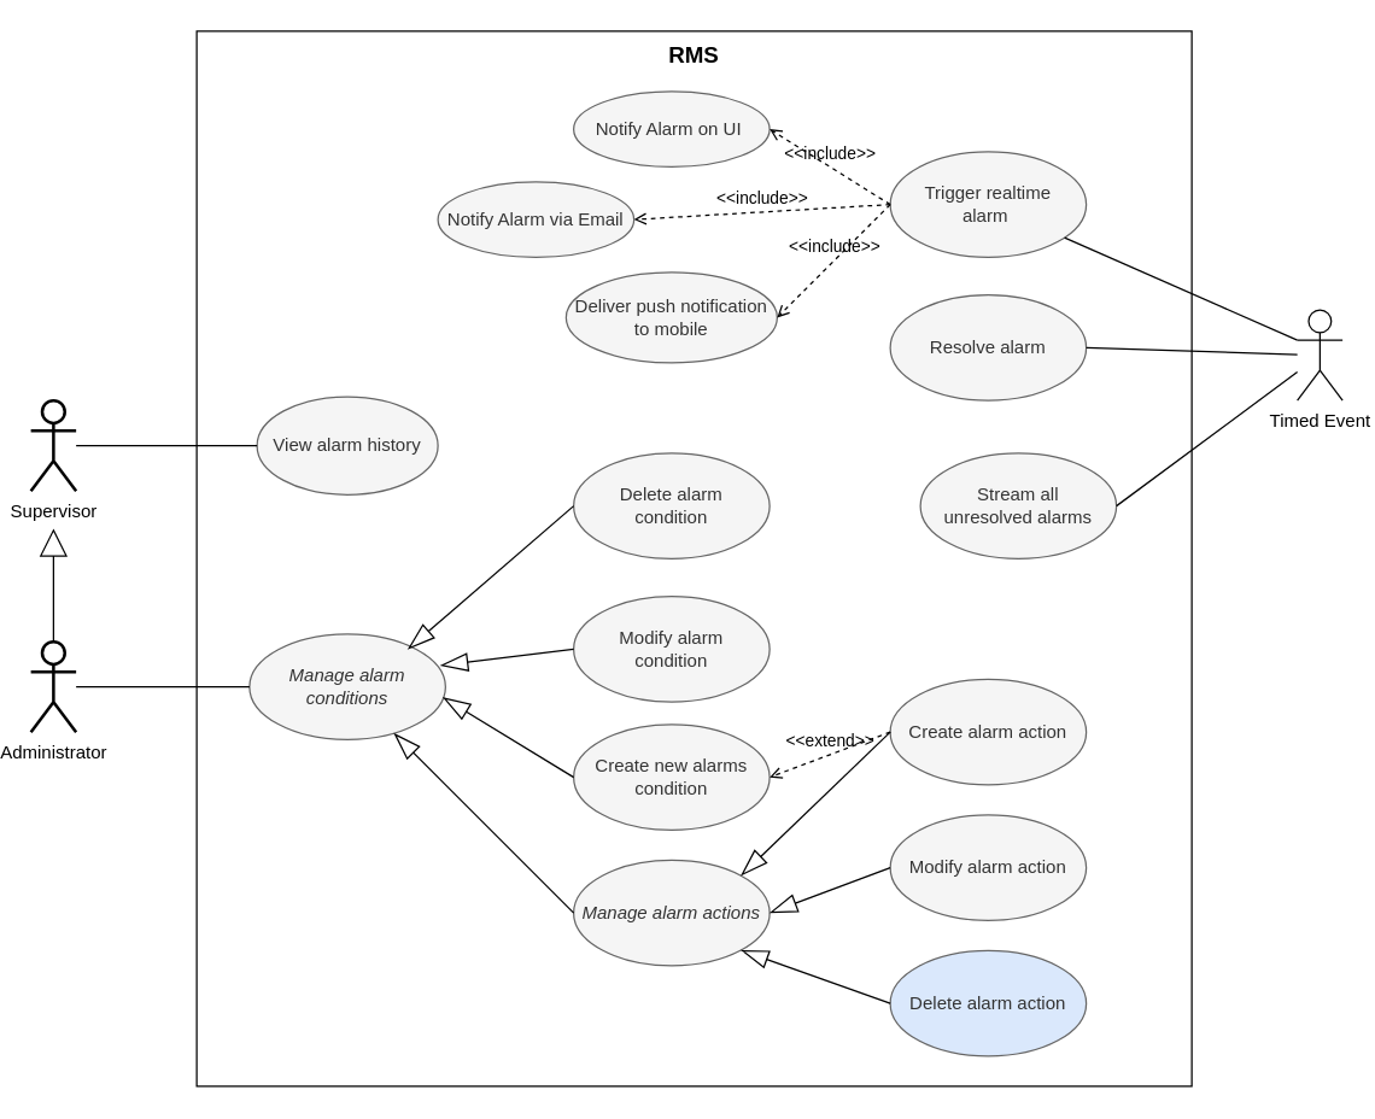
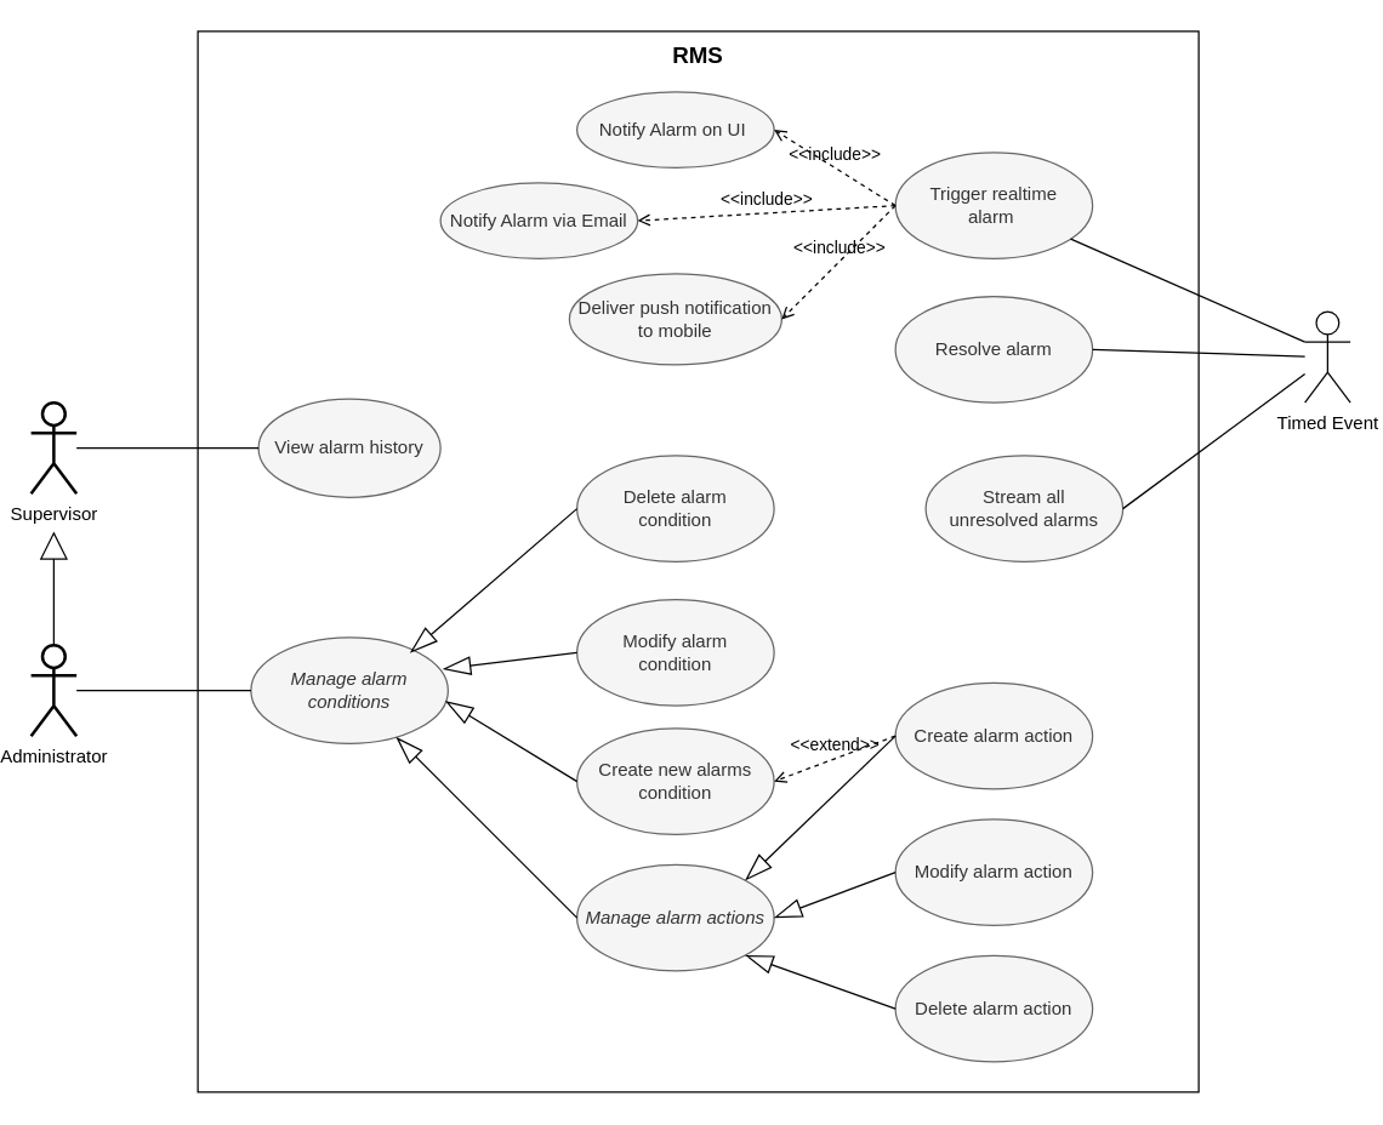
  <mxCell id="0" />
  <mxCell id="1" parent="0" />
  <mxCell id="2" value="&lt;b&gt;&lt;font style=&quot;font-size: 15px;&quot;&gt;RMS&lt;/font&gt;&lt;/b&gt;" style="rounded=0;whiteSpace=wrap;html=1;horizontal=1;verticalAlign=top;" parent="1" vertex="1"><mxGeometry x="130" y="20" width="660" height="700" as="geometry" /></mxCell>
  <mxCell id="3" value="View alarm history" style="ellipse;whiteSpace=wrap;html=1;fillColor=#f5f5f5;fontColor=#333333;strokeColor=#666666;" parent="1" vertex="1"><mxGeometry x="170" y="262.5" width="120" height="65" as="geometry" /></mxCell>
  <mxCell id="4" value="Notify Alarm on UI&amp;nbsp;" style="ellipse;whiteSpace=wrap;html=1;fillColor=#f5f5f5;fontColor=#333333;strokeColor=#666666;" parent="1" vertex="1"><mxGeometry x="380" y="60" width="130" height="50" as="geometry" /></mxCell>
  <mxCell id="5" value="Manage alarm&lt;br&gt;conditions" style="ellipse;whiteSpace=wrap;html=1;fillColor=#f5f5f5;fontColor=#333333;strokeColor=#666666;fontStyle=2" parent="1" vertex="1"><mxGeometry x="165" y="420" width="130" height="70" as="geometry" /></mxCell>
  <mxCell id="6" value="Trigger realtime &lt;br&gt;alarm&amp;nbsp;" style="ellipse;whiteSpace=wrap;html=1;fillColor=#f5f5f5;fontColor=#333333;strokeColor=#666666;" parent="1" vertex="1"><mxGeometry x="590" y="100" width="130" height="70" as="geometry" /></mxCell>
- <mxCell id="7" value="Delete alarm action" style="ellipse;whiteSpace=wrap;html=1;fillColor=#dae8fc;fontColor=#333333;strokeColor=#666666;" parent="1" vertex="1"><mxGeometry x="590" y="630" width="130" height="70" as="geometry" /></mxCell>
+ <mxCell id="7" value="Delete alarm action" style="ellipse;whiteSpace=wrap;html=1;fillColor=#f5f5f5;fontColor=#333333;strokeColor=#666666;" parent="1" vertex="1"><mxGeometry x="590" y="630" width="130" height="70" as="geometry" /></mxCell>
  <mxCell id="8" value="Modify alarm action" style="ellipse;whiteSpace=wrap;html=1;fillColor=#f5f5f5;fontColor=#333333;strokeColor=#666666;" parent="1" vertex="1"><mxGeometry x="590" y="540" width="130" height="70" as="geometry" /></mxCell>
  <mxCell id="9" value="Create alarm action" style="ellipse;whiteSpace=wrap;html=1;fillColor=#f5f5f5;fontColor=#333333;strokeColor=#666666;" parent="1" vertex="1"><mxGeometry x="590" y="450" width="130" height="70" as="geometry" /></mxCell>
  <mxCell id="10" value="Delete alarm &lt;br&gt;condition" style="ellipse;whiteSpace=wrap;html=1;fillColor=#f5f5f5;fontColor=#333333;strokeColor=#666666;" parent="1" vertex="1"><mxGeometry x="380" y="300" width="130" height="70" as="geometry" /></mxCell>
  <mxCell id="11" value="Manage alarm actions" style="ellipse;whiteSpace=wrap;html=1;fillColor=#f5f5f5;fontColor=#333333;strokeColor=#666666;fontStyle=2" parent="1" vertex="1"><mxGeometry x="380" y="570" width="130" height="70" as="geometry" /></mxCell>
  <mxCell id="12" value="Modify alarm &lt;br&gt;condition" style="ellipse;whiteSpace=wrap;html=1;fillColor=#f5f5f5;fontColor=#333333;strokeColor=#666666;" parent="1" vertex="1"><mxGeometry x="380" y="395" width="130" height="70" as="geometry" /></mxCell>
  <mxCell id="13" value="Create new alarms condition" style="ellipse;whiteSpace=wrap;html=1;fillColor=#f5f5f5;fontColor=#333333;strokeColor=#666666;" parent="1" vertex="1"><mxGeometry x="380" y="480" width="130" height="70" as="geometry" /></mxCell>
  <mxCell id="14" value="Supervisor" style="shape=umlActor;verticalLabelPosition=bottom;verticalAlign=top;html=1;outlineConnect=0;strokeWidth=2;" parent="1" vertex="1"><mxGeometry x="20" y="265" width="30" height="60" as="geometry" /></mxCell>
  <mxCell id="15" value="Administrator" style="shape=umlActor;verticalLabelPosition=bottom;verticalAlign=top;html=1;outlineConnect=0;strokeWidth=2;" parent="1" vertex="1"><mxGeometry x="20" y="425" width="30" height="60" as="geometry" /></mxCell>
  <mxCell id="16" value="" style="endArrow=none;html=1;rounded=0;entryX=0;entryY=0.5;entryDx=0;entryDy=0;" parent="1" source="14" target="3" edge="1"><mxGeometry width="50" height="50" relative="1" as="geometry"><mxPoint x="240" y="440" as="sourcePoint" /><mxPoint x="290" y="390" as="targetPoint" /></mxGeometry></mxCell>
  <mxCell id="17" value="" style="endArrow=none;html=1;rounded=0;entryX=0;entryY=0.5;entryDx=0;entryDy=0;" parent="1" source="15" target="5" edge="1"><mxGeometry width="50" height="50" relative="1" as="geometry"><mxPoint x="220" y="520" as="sourcePoint" /><mxPoint x="270" y="470" as="targetPoint" /></mxGeometry></mxCell>
  <mxCell id="18" value="" style="endArrow=block;endSize=16;endFill=0;html=1;rounded=0;" parent="1" source="15" edge="1"><mxGeometry width="160" relative="1" as="geometry"><mxPoint x="170" y="490" as="sourcePoint" /><mxPoint x="35" y="350" as="targetPoint" /></mxGeometry></mxCell>
  <mxCell id="19" value="" style="endArrow=blockThin;endSize=16;endFill=0;html=1;rounded=0;exitX=0;exitY=0.5;exitDx=0;exitDy=0;entryX=0.808;entryY=0.143;entryDx=0;entryDy=0;entryPerimeter=0;" parent="1" source="10" target="5" edge="1"><mxGeometry width="160" relative="1" as="geometry"><mxPoint x="360" y="362" as="sourcePoint" /><mxPoint x="500" y="330" as="targetPoint" /></mxGeometry></mxCell>
  <mxCell id="20" value="" style="endArrow=blockThin;endSize=16;endFill=0;html=1;rounded=0;exitX=0;exitY=0.5;exitDx=0;exitDy=0;entryX=0.974;entryY=0.298;entryDx=0;entryDy=0;entryPerimeter=0;" parent="1" source="12" target="5" edge="1"><mxGeometry width="160" relative="1" as="geometry"><mxPoint x="375" y="285" as="sourcePoint" /><mxPoint x="260" y="470" as="targetPoint" /></mxGeometry></mxCell>
  <mxCell id="21" value="" style="endArrow=blockThin;endSize=16;endFill=0;html=1;rounded=0;exitX=0;exitY=0.5;exitDx=0;exitDy=0;entryX=0.987;entryY=0.6;entryDx=0;entryDy=0;entryPerimeter=0;" parent="1" source="13" target="5" edge="1"><mxGeometry width="160" relative="1" as="geometry"><mxPoint x="375" y="385" as="sourcePoint" /><mxPoint x="274" y="473" as="targetPoint" /></mxGeometry></mxCell>
  <mxCell id="22" value="" style="endArrow=blockThin;endSize=16;endFill=0;html=1;rounded=0;exitX=0;exitY=0.5;exitDx=0;exitDy=0;" parent="1" source="11" target="5" edge="1"><mxGeometry width="160" relative="1" as="geometry"><mxPoint x="385" y="395" as="sourcePoint" /><mxPoint x="284" y="483" as="targetPoint" /></mxGeometry></mxCell>
  <mxCell id="23" value="Stream all &lt;br&gt;unresolved alarms" style="ellipse;whiteSpace=wrap;html=1;fillColor=#f5f5f5;fontColor=#333333;strokeColor=#666666;" parent="1" vertex="1"><mxGeometry x="610" y="300" width="130" height="70" as="geometry" /></mxCell>
  <mxCell id="24" value="Notify Alarm via Email" style="ellipse;whiteSpace=wrap;html=1;fillColor=#f5f5f5;fontColor=#333333;strokeColor=#666666;" parent="1" vertex="1"><mxGeometry x="290" y="120" width="130" height="50" as="geometry" /></mxCell>
  <mxCell id="25" value="&amp;lt;&amp;lt;include&amp;gt;&amp;gt;" style="html=1;verticalAlign=bottom;labelBackgroundColor=none;endArrow=open;endFill=0;dashed=1;rounded=0;entryX=1;entryY=0.5;entryDx=0;entryDy=0;exitX=0;exitY=0.5;exitDx=0;exitDy=0;" parent="1" source="6" target="4" edge="1"><mxGeometry width="160" relative="1" as="geometry"><mxPoint x="550" y="130" as="sourcePoint" /><mxPoint x="310" y="460" as="targetPoint" /></mxGeometry></mxCell>
  <mxCell id="26" value="&amp;lt;&amp;lt;include&amp;gt;&amp;gt;" style="html=1;verticalAlign=bottom;labelBackgroundColor=none;endArrow=open;endFill=0;dashed=1;rounded=0;entryX=1;entryY=0.5;entryDx=0;entryDy=0;exitX=0;exitY=0.5;exitDx=0;exitDy=0;" parent="1" source="6" target="24" edge="1"><mxGeometry width="160" relative="1" as="geometry"><mxPoint x="560" y="160" as="sourcePoint" /><mxPoint x="120" y="425" as="targetPoint" /></mxGeometry></mxCell>
  <mxCell id="27" value="&amp;lt;&amp;lt;extend&amp;gt;&amp;gt;" style="html=1;verticalAlign=bottom;labelBackgroundColor=none;endArrow=open;endFill=0;dashed=1;rounded=0;entryX=1;entryY=0.5;entryDx=0;entryDy=0;exitX=0;exitY=0.5;exitDx=0;exitDy=0;" parent="1" source="9" target="13" edge="1"><mxGeometry width="160" relative="1" as="geometry"><mxPoint x="400" y="370" as="sourcePoint" /><mxPoint x="560" y="370" as="targetPoint" /></mxGeometry></mxCell>
  <mxCell id="28" value="Resolve alarm" style="ellipse;whiteSpace=wrap;html=1;fillColor=#f5f5f5;fontColor=#333333;strokeColor=#666666;" parent="1" vertex="1"><mxGeometry x="590" y="195" width="130" height="70" as="geometry" /></mxCell>
  <mxCell id="29" style="rounded=0;orthogonalLoop=1;jettySize=auto;html=1;endArrow=none;endFill=0;exitX=0;exitY=0.333;exitDx=0;exitDy=0;exitPerimeter=0;" parent="1" source="35" target="6" edge="1"><mxGeometry relative="1" as="geometry"><mxPoint x="850" y="225.849" as="sourcePoint" /></mxGeometry></mxCell>
  <mxCell id="30" value="" style="endArrow=blockThin;endSize=16;endFill=0;html=1;rounded=0;exitX=0;exitY=0.5;exitDx=0;exitDy=0;entryX=1;entryY=0;entryDx=0;entryDy=0;" parent="1" source="9" target="11" edge="1"><mxGeometry width="160" relative="1" as="geometry"><mxPoint x="640" y="510" as="sourcePoint" /><mxPoint x="510" y="635" as="targetPoint" /></mxGeometry></mxCell>
  <mxCell id="31" value="" style="endArrow=blockThin;endSize=16;endFill=0;html=1;rounded=0;exitX=0;exitY=0.5;exitDx=0;exitDy=0;entryX=1;entryY=0.5;entryDx=0;entryDy=0;" parent="1" source="8" target="11" edge="1"><mxGeometry width="160" relative="1" as="geometry"><mxPoint x="600" y="455" as="sourcePoint" /><mxPoint x="520" y="615" as="targetPoint" /></mxGeometry></mxCell>
  <mxCell id="32" value="" style="endArrow=blockThin;endSize=16;endFill=0;html=1;rounded=0;exitX=0;exitY=0.5;exitDx=0;exitDy=0;entryX=1;entryY=1;entryDx=0;entryDy=0;" parent="1" source="7" target="11" edge="1"><mxGeometry width="160" relative="1" as="geometry"><mxPoint x="600" y="555" as="sourcePoint" /><mxPoint x="520" y="615" as="targetPoint" /></mxGeometry></mxCell>
  <mxCell id="33" style="rounded=0;orthogonalLoop=1;jettySize=auto;html=1;endArrow=none;endFill=0;entryX=1;entryY=0.5;entryDx=0;entryDy=0;" parent="1" source="35" target="28" edge="1"><mxGeometry relative="1" as="geometry"><mxPoint x="850" y="237.5" as="sourcePoint" /><mxPoint x="730" y="148" as="targetPoint" /></mxGeometry></mxCell>
  <mxCell id="34" style="rounded=0;orthogonalLoop=1;jettySize=auto;html=1;endArrow=none;endFill=0;entryX=1;entryY=0.5;entryDx=0;entryDy=0;" parent="1" source="35" target="23" edge="1"><mxGeometry relative="1" as="geometry"><mxPoint x="850" y="250" as="sourcePoint" /><mxPoint x="730" y="240" as="targetPoint" /></mxGeometry></mxCell>
  <mxCell id="35" value="&lt;span style=&quot;background-color: rgb(255, 255, 255);&quot;&gt;Timed Event&lt;/span&gt;" style="shape=umlActor;verticalLabelPosition=bottom;verticalAlign=top;html=1;outlineConnect=0;" parent="1" vertex="1"><mxGeometry x="860" y="205" width="30" height="60" as="geometry" /></mxCell>
  <mxCell id="36" value="Deliver push notification to mobile" style="ellipse;whiteSpace=wrap;html=1;fillColor=#f5f5f5;fontColor=#333333;strokeColor=#666666;" vertex="1" parent="1"><mxGeometry x="375" y="180" width="140" height="60" as="geometry" /></mxCell>
  <mxCell id="37" value="&amp;lt;&amp;lt;include&amp;gt;&amp;gt;" style="html=1;verticalAlign=bottom;labelBackgroundColor=none;endArrow=open;endFill=0;dashed=1;rounded=0;entryX=1;entryY=0.5;entryDx=0;entryDy=0;exitX=0;exitY=0.5;exitDx=0;exitDy=0;" edge="1" parent="1" source="6" target="36"><mxGeometry width="160" relative="1" as="geometry"><mxPoint x="600" y="145" as="sourcePoint" /><mxPoint x="430" y="145" as="targetPoint" /></mxGeometry></mxCell>
